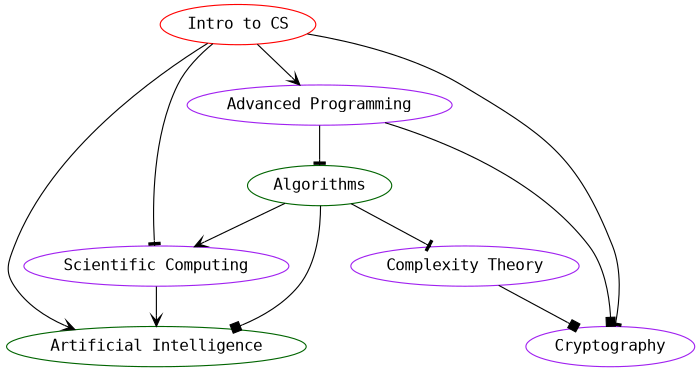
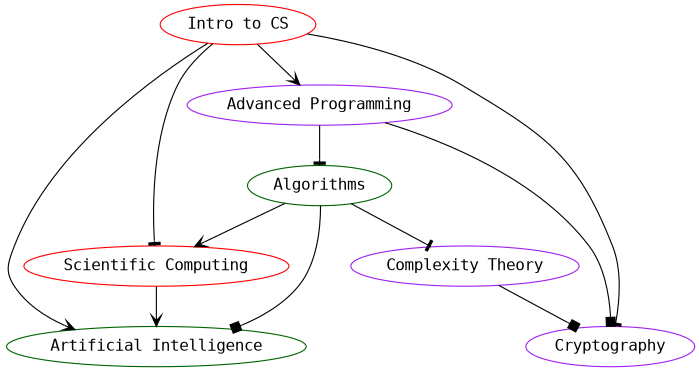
  digraph {
    fontname="DejaVu Sans Mono"
    node [color=purple fontname="DejaVu Sans Mono"]
    edge [arrowhead=tee fontname="DejaVu Sans Mono"]
    n1 [color=darkgreen label=Algorithms]
    n2 [label="Complexity Theory"]
    n3 [color=darkgreen label="Artificial Intelligence"]
-   n4 [label="Scientific Computing"]
+   n4 [color=red label="Scientific Computing"]
    n5 [label=Cryptography]
    n6 [color=red label="Intro to CS"]
    n7 [label="Advanced Programming"]
    n1 -> n2
    n1 -> n3 [arrowhead=box]
    n1 -> n4 [arrowhead=vee]
    n2 -> n5 [arrowhead=box]
    n4 -> n3 [arrowhead=vee]
    n6 -> n3 [arrowhead=vee]
    n6 -> n4
    n6 -> n5
    n6 -> n7 [arrowhead=vee]
    n7 -> n1
    n7 -> n5 [arrowhead=box]
  }
